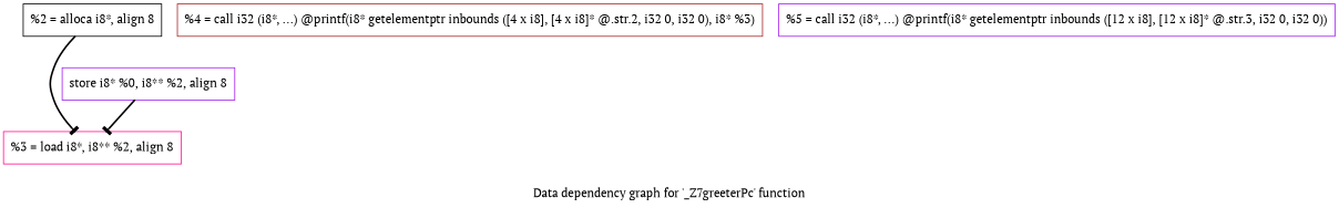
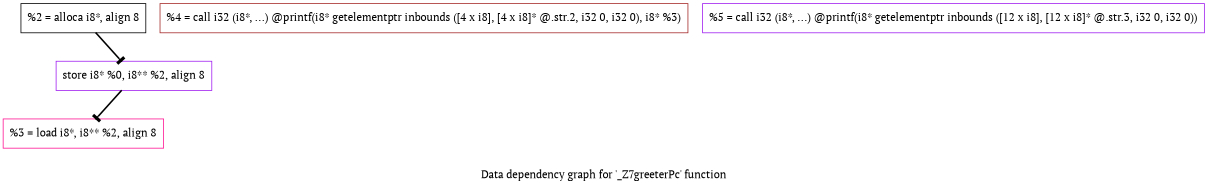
  digraph {
    fontname="PT Serif"
    label="Data dependency graph for '_Z7greeterPc' function"
    node [color=purple fontname="PT Serif" shape=record]
    edge [arrowhead=tee fontname="PT Serif" style=bold]
    n1 [color=black label="{  %2 = alloca i8*, align 8}"]
    n2 [color=deeppink label="{  %3 = load i8*, i8** %2, align 8}"]
    n3 [label="{  store i8* %0, i8** %2, align 8}"]
    n4 [color=brown label="{  %4 = call i32 (i8*, ...) @printf(i8* getelementptr inbounds ([4 x i8], [4 x i8]* @.str.2, i32 0, i32 0), i8* %3)}"]
    n5 [label="{  %5 = call i32 (i8*, ...) @printf(i8* getelementptr inbounds ([12 x i8], [12 x i8]* @.str.3, i32 0, i32 0))}"]
-   n1 -> n2
+   n1 -> n3
    n3 -> n2
  }
